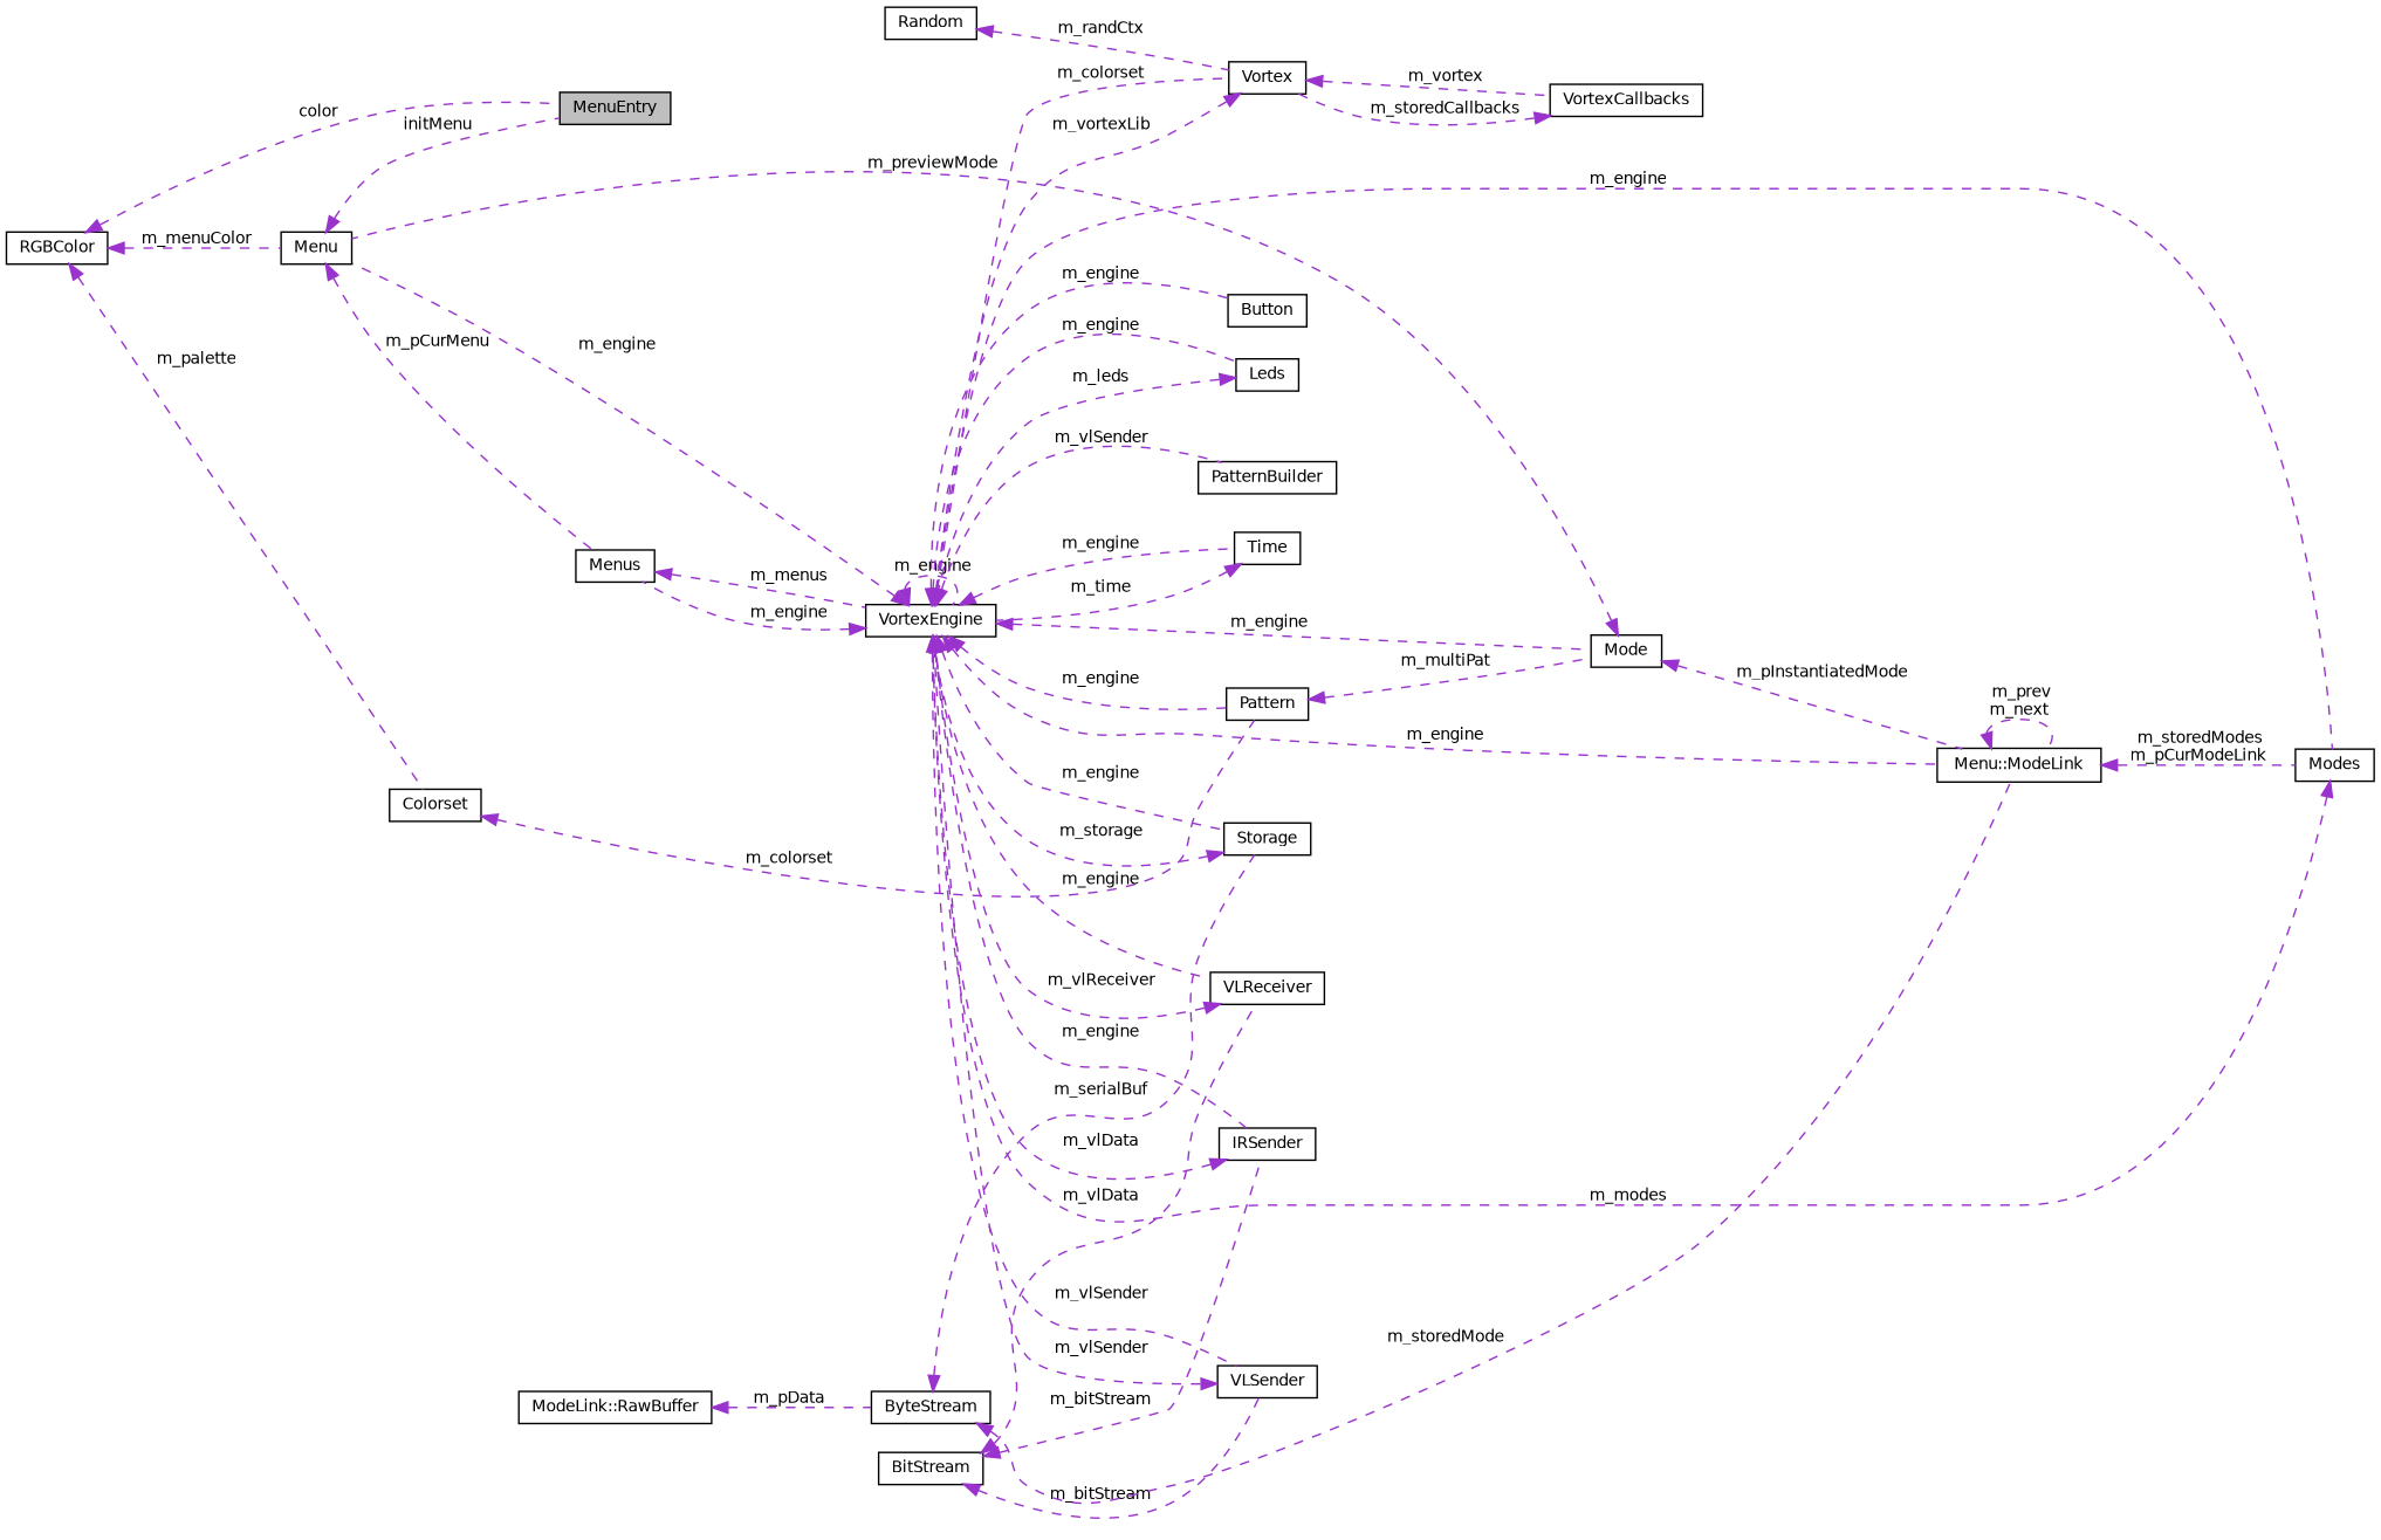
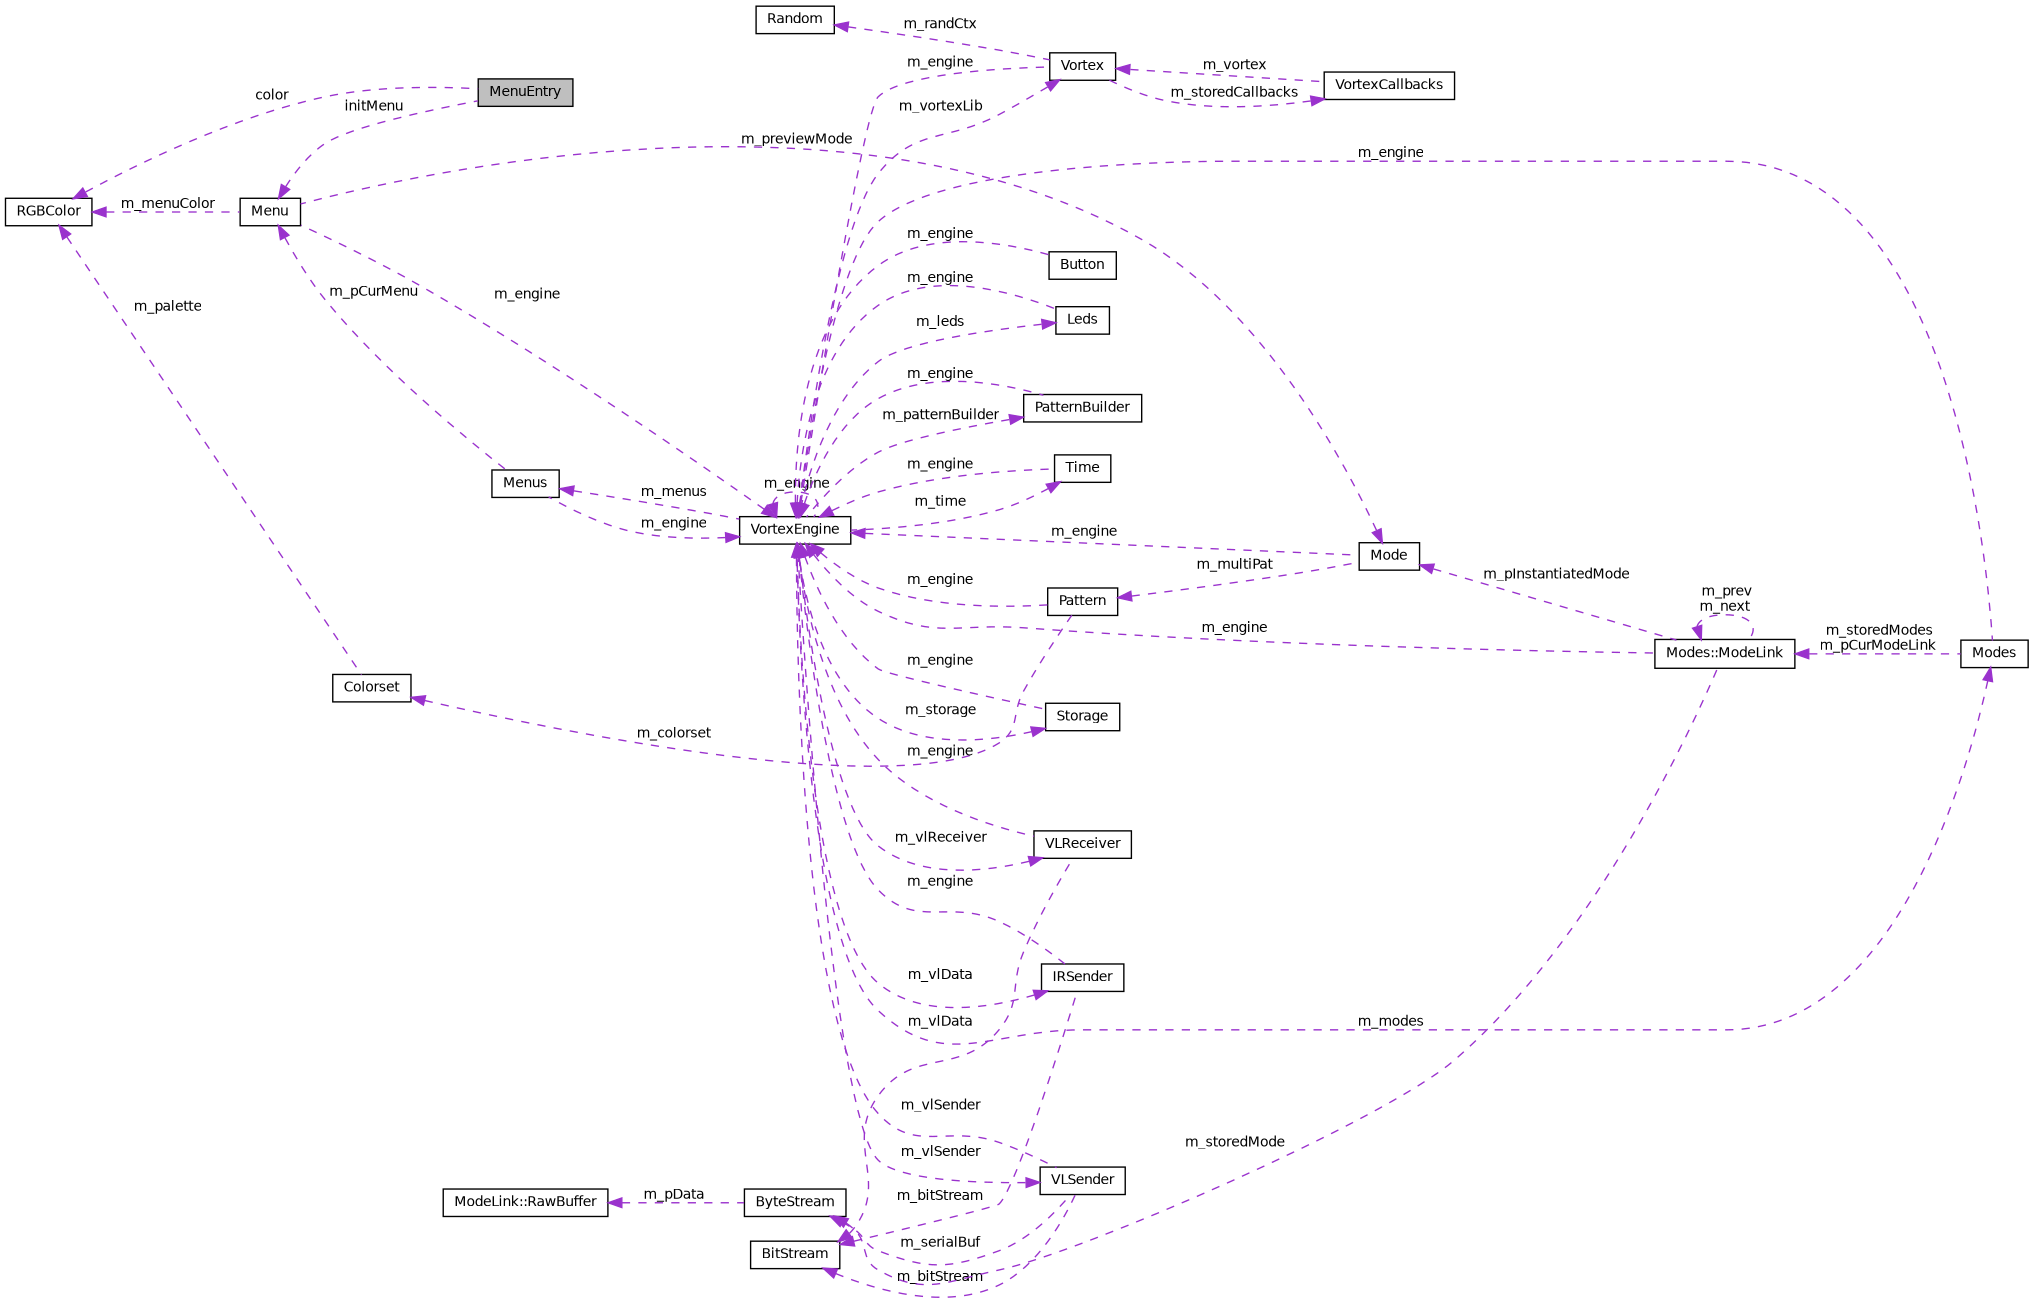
  digraph {
    rankdir=LR
    node [color=black fontname=Helvetica fontsize=10 shape=record]
    edge [color=darkorchid3 dir=back fontname=Helvetica fontsize=10 labelfontname=Helvetica labelfontsize=10 style=dashed]
    n1 [fillcolor=grey75 fontcolor=black height=0.2 label=MenuEntry style=filled width=0.4]
    n2 [height=0.2 label=RGBColor width=0.4]
    n3 [height=0.2 label=Menu width=0.4]
    n4 [height=0.2 label=Colorset width=0.4]
    n5 [height=0.2 label=Menus width=0.4]
    n6 [height=0.2 label=Pattern width=0.4]
    n7 [height=0.2 label=VortexEngine width=0.4]
    n8 [height=0.2 label=Mode width=0.4]
-   n9 [height=0.2 label="Menu::ModeLink" width=0.4]
+   n9 [height=0.2 label="Modes::ModeLink" width=0.4]
    n10 [height=0.2 label=Modes width=0.4]
    n11 [height=0.2 label=VLReceiver width=0.4]
    n12 [height=0.2 label=Storage width=0.4]
    n13 [height=0.2 label=IRSender width=0.4]
    n14 [height=0.2 label=Button width=0.4]
    n15 [height=0.2 label=Leds width=0.4]
    n16 [height=0.2 label=PatternBuilder width=0.4]
    n17 [height=0.2 label=VLSender width=0.4]
    n18 [height=0.2 label=Vortex width=0.4]
    n19 [height=0.2 label=Time width=0.4]
    n20 [height=0.2 label=VortexCallbacks width=0.4]
    n21 [height=0.2 label=BitStream width=0.4]
    n22 [height=0.2 label=ByteStream width=0.4]
    n23 [height=0.2 label="ModeLink::RawBuffer" width=0.4]
    n24 [height=0.2 label=Random width=0.4]
    n2 -> n1 [label=" color"]
    n2 -> n3 [label=" m_menuColor"]
    n2 -> n4 [label=" m_palette"]
    n3 -> n1 [label=" initMenu"]
    n3 -> n5 [label=" m_pCurMenu"]
    n4 -> n6 [label=" m_colorset"]
    n5 -> n7 [label=" m_menus"]
    n6 -> n8 [label=" m_multiPat"]
    n7 -> n3 [label=" m_engine"]
    n7 -> n5 [label=" m_engine"]
    n7 -> n6 [label=" m_engine"]
    n7 -> n7 [label=" m_engine"]
    n7 -> n8 [label=" m_engine"]
    n7 -> n9 [label=" m_engine"]
    n7 -> n10 [label=" m_engine"]
    n7 -> n11 [label=" m_engine"]
    n7 -> n12 [label=" m_engine"]
    n7 -> n13 [label=" m_engine"]
    n7 -> n14 [label=" m_engine"]
    n7 -> n15 [label=" m_engine"]
-   n7 -> n16 [label=" m_vlSender"]
+   n7 -> n16 [label=" m_engine"]
    n7 -> n17 [label=" m_vlSender"]
-   n7 -> n18 [label=" m_colorset"]
+   n7 -> n18 [label=" m_engine"]
    n7 -> n19 [label=" m_engine"]
    n8 -> n3 [label=" m_previewMode"]
    n8 -> n9 [label=" m_pInstantiatedMode"]
    n9 -> n9 [label=" m_prev\nm_next"]
    n9 -> n10 [label=" m_storedModes\nm_pCurModeLink"]
    n10 -> n7 [label=" m_modes"]
    n11 -> n7 [label=" m_vlReceiver"]
    n12 -> n7 [label=" m_storage"]
    n13 -> n7 [label=" m_vlData"]
    n15 -> n7 [label=" m_leds"]
+   n16 -> n7 [label=" m_patternBuilder"]
    n17 -> n7 [label=" m_vlSender"]
    n18 -> n7 [label=" m_vortexLib"]
    n18 -> n20 [label=" m_vortex"]
    n19 -> n7 [label=" m_time"]
    n20 -> n18 [label=" m_storedCallbacks"]
    n21 -> n11 [label=" m_vlData"]
    n21 -> n13 [label=" m_bitStream"]
    n21 -> n17 [label=" m_bitStream"]
    n22 -> n9 [label=" m_storedMode"]
-   n22 -> n12 [label=" m_serialBuf"]
+   n22 -> n17 [label=" m_serialBuf"]
    n23 -> n22 [label=" m_pData"]
    n24 -> n18 [label=" m_randCtx"]
  }
